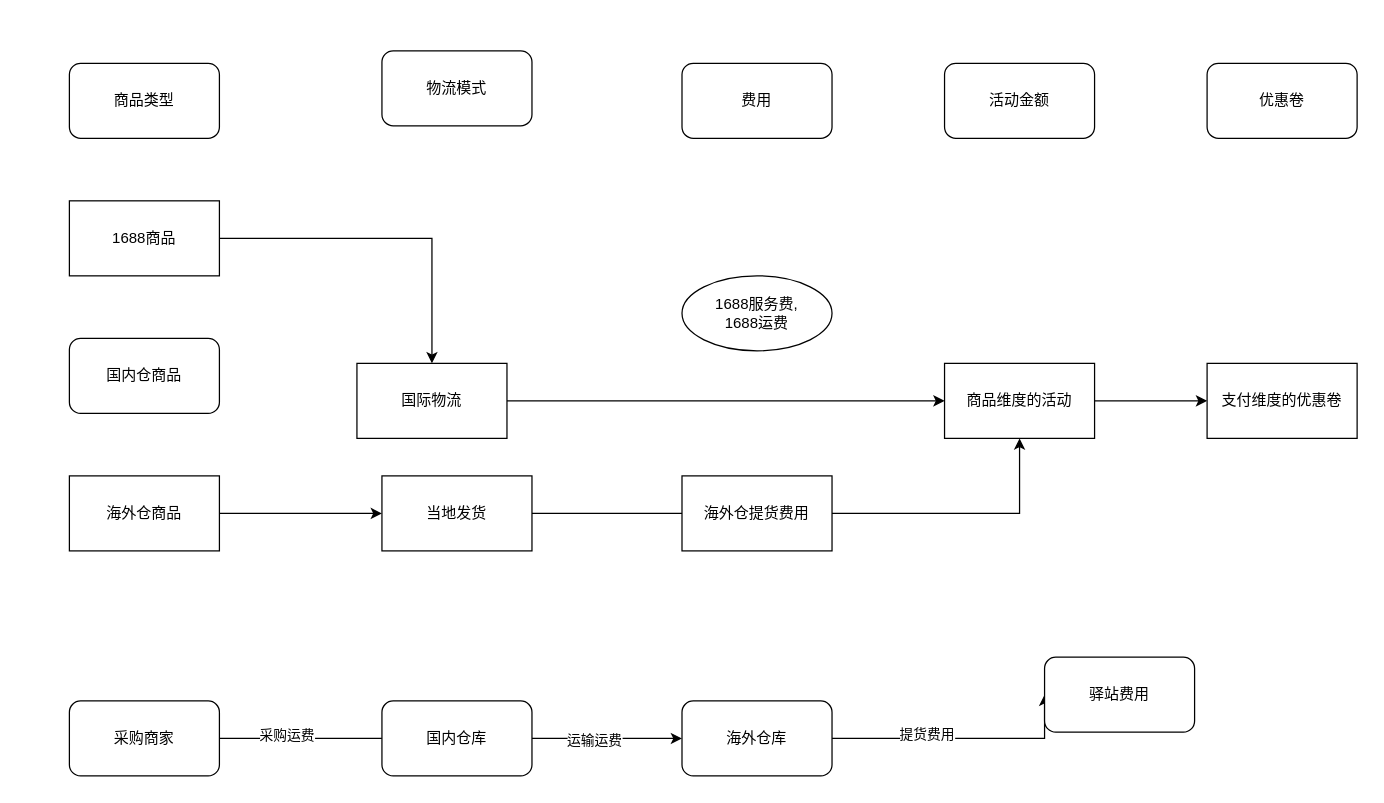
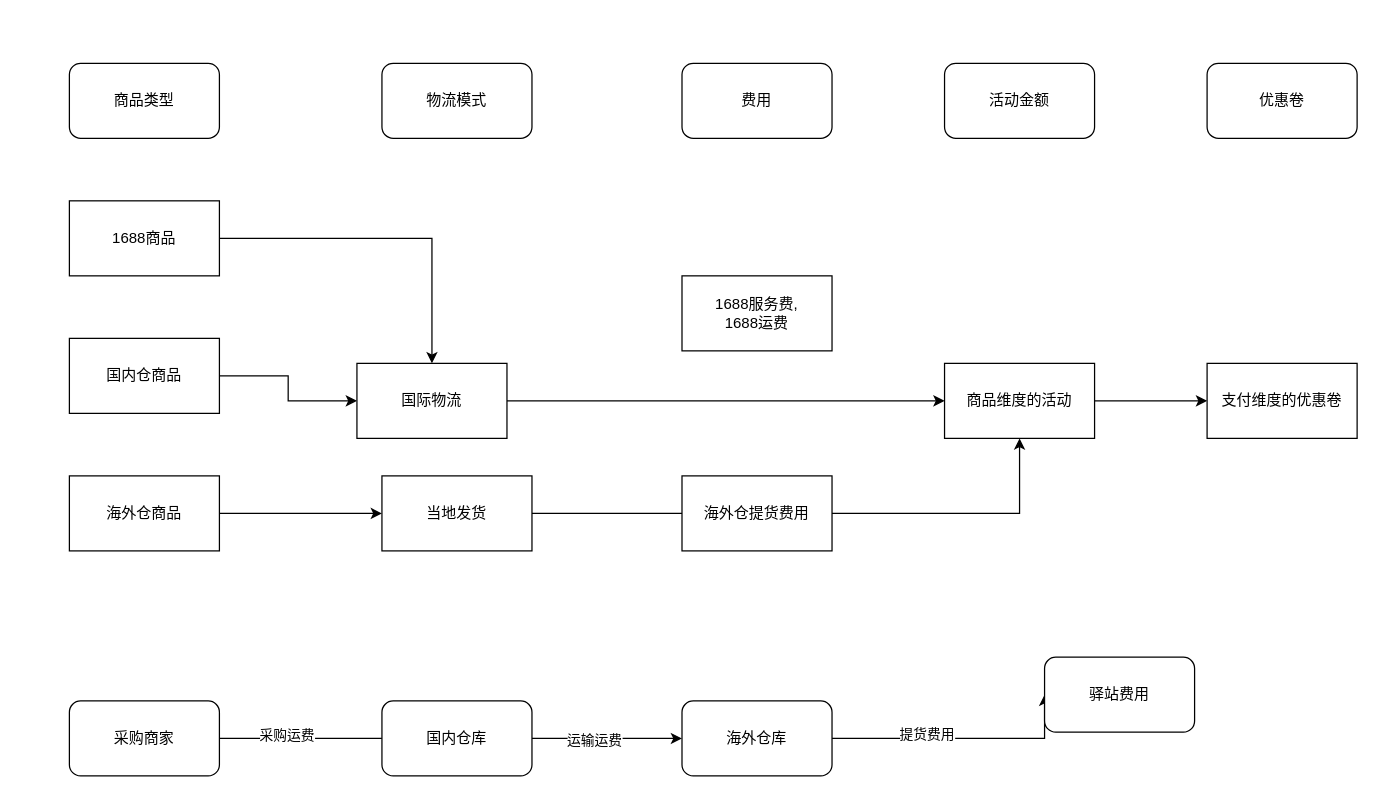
  <mxCell id="0" />
  <mxCell id="1" parent="0" />
  <mxCell id="2" style="edgeStyle=orthogonalEdgeStyle;rounded=0;orthogonalLoop=1;jettySize=auto;html=1;" edge="1" parent="1" source="3" target="9"><mxGeometry relative="1" as="geometry" /></mxCell>
  <mxCell id="3" value="1688商品" style="rounded=0;whiteSpace=wrap;html=1;" vertex="1" parent="1"><mxGeometry x="55" y="160" width="120" height="60" as="geometry" /></mxCell>
- <mxCell id="5" value="国内仓商品" style="whiteSpace=wrap;html=1;rounded=1;" vertex="1" parent="1"><mxGeometry x="55" y="270" width="120" height="60" as="geometry" /></mxCell>
+ <mxCell id="4" style="edgeStyle=orthogonalEdgeStyle;rounded=0;orthogonalLoop=1;jettySize=auto;html=1;entryX=0;entryY=0.5;entryDx=0;entryDy=0;" edge="1" parent="1" source="5" target="9"><mxGeometry relative="1" as="geometry" /></mxCell>
+ <mxCell id="5" value="国内仓商品" style="rounded=0;whiteSpace=wrap;html=1;" vertex="1" parent="1"><mxGeometry x="55" y="270" width="120" height="60" as="geometry" /></mxCell>
  <mxCell id="6" value="" style="edgeStyle=orthogonalEdgeStyle;rounded=0;orthogonalLoop=1;jettySize=auto;html=1;" edge="1" parent="1" source="7" target="11"><mxGeometry relative="1" as="geometry" /></mxCell>
  <mxCell id="7" value="海外仓商品" style="rounded=0;whiteSpace=wrap;html=1;" vertex="1" parent="1"><mxGeometry x="55" y="380" width="120" height="60" as="geometry" /></mxCell>
  <mxCell id="8" style="edgeStyle=orthogonalEdgeStyle;rounded=0;orthogonalLoop=1;jettySize=auto;html=1;" edge="1" parent="1" source="9" target="18"><mxGeometry relative="1" as="geometry" /></mxCell>
  <mxCell id="9" value="国际物流" style="rounded=0;whiteSpace=wrap;html=1;" vertex="1" parent="1"><mxGeometry x="285" y="290" width="120" height="60" as="geometry" /></mxCell>
  <mxCell id="10" style="edgeStyle=orthogonalEdgeStyle;rounded=0;orthogonalLoop=1;jettySize=auto;html=1;entryX=0.5;entryY=1;entryDx=0;entryDy=0;" edge="1" parent="1" source="11" target="18"><mxGeometry relative="1" as="geometry" /></mxCell>
  <mxCell id="11" value="当地发货" style="rounded=0;whiteSpace=wrap;html=1;" vertex="1" parent="1"><mxGeometry x="305" y="380" width="120" height="60" as="geometry" /></mxCell>
  <mxCell id="12" value="商品类型" style="rounded=1;whiteSpace=wrap;html=1;" vertex="1" parent="1"><mxGeometry x="55" y="50" width="120" height="60" as="geometry" /></mxCell>
- <mxCell id="13" value="物流模式" style="rounded=1;whiteSpace=wrap;html=1;" vertex="1" parent="1"><mxGeometry x="305" y="40" width="120" height="60" as="geometry" /></mxCell>
+ <mxCell id="13" value="物流模式" style="rounded=1;whiteSpace=wrap;html=1;" vertex="1" parent="1"><mxGeometry x="305" y="50" width="120" height="60" as="geometry" /></mxCell>
  <mxCell id="14" value="&lt;h1&gt;&lt;br&gt;&lt;/h1&gt;" style="text;html=1;strokeColor=none;fillColor=none;spacing=5;spacingTop=-20;whiteSpace=wrap;overflow=hidden;rounded=0;" vertex="1" parent="1"><mxGeometry x="20" y="20" width="190" height="120" as="geometry" /></mxCell>
  <mxCell id="15" value="优惠卷" style="rounded=1;whiteSpace=wrap;html=1;" vertex="1" parent="1"><mxGeometry x="965" y="50" width="120" height="60" as="geometry" /></mxCell>
  <mxCell id="16" value="活动金额" style="rounded=1;whiteSpace=wrap;html=1;" vertex="1" parent="1"><mxGeometry x="755" y="50" width="120" height="60" as="geometry" /></mxCell>
  <mxCell id="17" value="" style="edgeStyle=orthogonalEdgeStyle;rounded=0;orthogonalLoop=1;jettySize=auto;html=1;" edge="1" parent="1" source="18" target="19"><mxGeometry relative="1" as="geometry" /></mxCell>
  <mxCell id="18" value="商品维度的活动" style="rounded=0;whiteSpace=wrap;html=1;" vertex="1" parent="1"><mxGeometry x="755" y="290" width="120" height="60" as="geometry" /></mxCell>
  <mxCell id="19" value="支付维度的优惠卷" style="rounded=0;whiteSpace=wrap;html=1;" vertex="1" parent="1"><mxGeometry x="965" y="290" width="120" height="60" as="geometry" /></mxCell>
  <mxCell id="20" value="费用" style="rounded=1;whiteSpace=wrap;html=1;" vertex="1" parent="1"><mxGeometry x="545" y="50" width="120" height="60" as="geometry" /></mxCell>
- <mxCell id="21" value="1688服务费,&lt;br&gt;1688运费&lt;br&gt;" style="ellipse;whiteSpace=wrap;html=1;" vertex="1" parent="1"><mxGeometry x="545" y="220" width="120" height="60" as="geometry" /></mxCell>
+ <mxCell id="21" value="1688服务费,&lt;br&gt;1688运费&lt;br&gt;" style="rounded=0;whiteSpace=wrap;html=1;" vertex="1" parent="1"><mxGeometry x="545" y="220" width="120" height="60" as="geometry" /></mxCell>
  <mxCell id="22" value="海外仓提货费用" style="rounded=0;whiteSpace=wrap;html=1;" vertex="1" parent="1"><mxGeometry x="545" y="380" width="120" height="60" as="geometry" /></mxCell>
  <mxCell id="23" style="edgeStyle=orthogonalEdgeStyle;rounded=0;orthogonalLoop=1;jettySize=auto;html=1;endArrow=none;" edge="1" parent="1" source="25" target="28"><mxGeometry relative="1" as="geometry" /></mxCell>
  <mxCell id="24" value="采购运费" style="edgeLabel;html=1;align=center;verticalAlign=middle;resizable=0;points=[];" vertex="1" connectable="0" parent="23"><mxGeometry x="-0.185" y="3" relative="1" as="geometry"><mxPoint as="offset" /></mxGeometry></mxCell>
  <mxCell id="25" value="采购商家" style="rounded=1;whiteSpace=wrap;html=1;" vertex="1" parent="1"><mxGeometry x="55" y="560" width="120" height="60" as="geometry" /></mxCell>
  <mxCell id="26" style="edgeStyle=orthogonalEdgeStyle;rounded=0;orthogonalLoop=1;jettySize=auto;html=1;entryX=0;entryY=0.5;entryDx=0;entryDy=0;" edge="1" parent="1" source="28" target="31"><mxGeometry relative="1" as="geometry" /></mxCell>
  <mxCell id="27" value="运输运费" style="edgeLabel;html=1;align=center;verticalAlign=middle;resizable=0;points=[];" vertex="1" connectable="0" parent="26"><mxGeometry x="-0.183" y="-1" relative="1" as="geometry"><mxPoint as="offset" /></mxGeometry></mxCell>
  <mxCell id="28" value="国内仓库" style="rounded=1;whiteSpace=wrap;html=1;" vertex="1" parent="1"><mxGeometry x="305" y="560" width="120" height="60" as="geometry" /></mxCell>
  <mxCell id="29" style="edgeStyle=orthogonalEdgeStyle;rounded=0;orthogonalLoop=1;jettySize=auto;html=1;entryX=0;entryY=0.5;entryDx=0;entryDy=0;" edge="1" parent="1" source="31" target="32"><mxGeometry relative="1" as="geometry"><Array as="points"><mxPoint x="755" y="590" /><mxPoint x="755" y="590" /></Array></mxGeometry></mxCell>
  <mxCell id="30" value="提货费用" style="edgeLabel;html=1;align=center;verticalAlign=middle;resizable=0;points=[];" vertex="1" connectable="0" parent="29"><mxGeometry x="-0.267" y="4" relative="1" as="geometry"><mxPoint as="offset" /></mxGeometry></mxCell>
  <mxCell id="31" value="海外仓库" style="rounded=1;whiteSpace=wrap;html=1;" vertex="1" parent="1"><mxGeometry x="545" y="560" width="120" height="60" as="geometry" /></mxCell>
  <mxCell id="32" value="驿站费用" style="rounded=1;whiteSpace=wrap;html=1;" vertex="1" parent="1"><mxGeometry x="835" y="525" width="120" height="60" as="geometry" /></mxCell>
